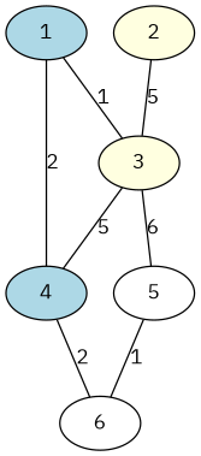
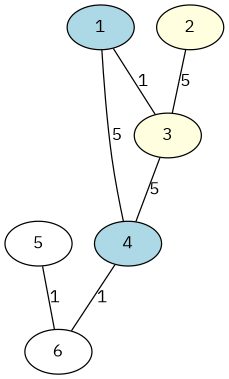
  digraph {
    fontname="IBM Plex Mono"
    node [fillcolor=lightyellow fontname="IBM Plex Mono" style=filled]
    edge [arrowhead=none fontname="IBM Plex Mono"]
    3
    1 [fillcolor=lightblue]
    4 [fillcolor=lightblue]
    2
    5 [fillcolor=white]
    6 [fillcolor=white]
    3 -> 4 [label=5]
-   3 -> 5 [label=6]
    1 -> 3 [label=1]
-   1 -> 4 [label=2]
-   4 -> 6 [label=2]
+   1 -> 4 [label=5]
+   4 -> 6 [label=1]
    2 -> 3 [label=5]
    5 -> 6 [label=1]
  }
